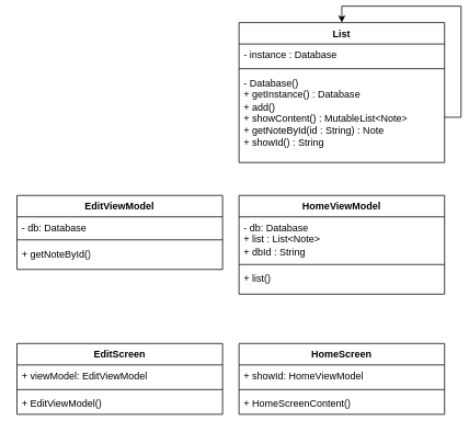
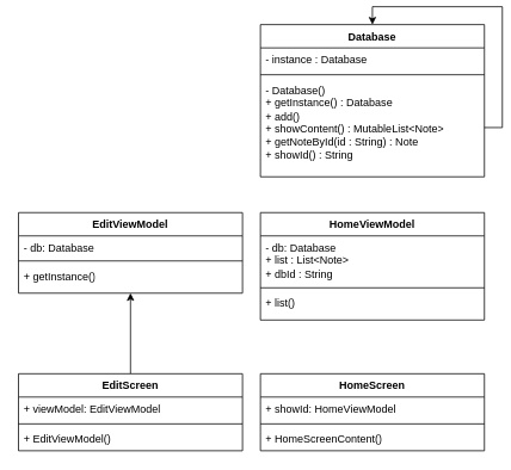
  <mxCell id="0" />
  <mxCell id="1" parent="0" />
- <mxCell id="2" value="List" style="swimlane;fontStyle=1;align=center;verticalAlign=top;childLayout=stackLayout;horizontal=1;startSize=26;horizontalStack=0;resizeParent=1;resizeParentMax=0;resizeLast=0;collapsible=1;marginBottom=0;whiteSpace=wrap;html=1;" vertex="1" parent="1"><mxGeometry x="290" y="20" width="250" height="170" as="geometry" /></mxCell>
+ <mxCell id="2" value="Database" style="swimlane;fontStyle=1;align=center;verticalAlign=top;childLayout=stackLayout;horizontal=1;startSize=26;horizontalStack=0;resizeParent=1;resizeParentMax=0;resizeLast=0;collapsible=1;marginBottom=0;whiteSpace=wrap;html=1;" vertex="1" parent="1"><mxGeometry x="290" y="20" width="250" height="170" as="geometry" /></mxCell>
  <mxCell id="3" value="- instance : Database" style="text;strokeColor=none;fillColor=none;align=left;verticalAlign=top;spacingLeft=4;spacingRight=4;overflow=hidden;rotatable=0;points=[[0,0.5],[1,0.5]];portConstraint=eastwest;whiteSpace=wrap;html=1;" vertex="1" parent="2"><mxGeometry y="26" width="250" height="26" as="geometry" /></mxCell>
  <mxCell id="4" value="" style="line;strokeWidth=1;fillColor=none;align=left;verticalAlign=middle;spacingTop=-1;spacingLeft=3;spacingRight=3;rotatable=0;labelPosition=right;points=[];portConstraint=eastwest;strokeColor=inherit;" vertex="1" parent="2"><mxGeometry y="52" width="250" height="8" as="geometry" /></mxCell>
  <mxCell id="5" style="edgeStyle=orthogonalEdgeStyle;rounded=0;orthogonalLoop=1;jettySize=auto;html=1;entryX=0.5;entryY=0;entryDx=0;entryDy=0;" edge="1" parent="2" source="6" target="2"><mxGeometry relative="1" as="geometry"><Array as="points"><mxPoint x="270" y="115" /><mxPoint x="270" y="-20" /><mxPoint x="125" y="-20" /></Array></mxGeometry></mxCell>
  <mxCell id="6" value="- Database()&lt;br&gt;+ getInstance() : Database&lt;br&gt;+ add()&lt;br&gt;+ showContent() : MutableList&amp;lt;Note&amp;gt;&lt;br&gt;+ getNoteById(id : String) : Note&lt;br&gt;+ showId() : String" style="text;strokeColor=none;fillColor=none;align=left;verticalAlign=top;spacingLeft=4;spacingRight=4;overflow=hidden;rotatable=0;points=[[0,0.5],[1,0.5]];portConstraint=eastwest;whiteSpace=wrap;html=1;" vertex="1" parent="2"><mxGeometry y="60" width="250" height="110" as="geometry" /></mxCell>
  <mxCell id="7" value="HomeViewModel" style="swimlane;fontStyle=1;align=center;verticalAlign=top;childLayout=stackLayout;horizontal=1;startSize=26;horizontalStack=0;resizeParent=1;resizeParentMax=0;resizeLast=0;collapsible=1;marginBottom=0;whiteSpace=wrap;html=1;" vertex="1" parent="1"><mxGeometry x="290" y="230" width="250" height="120" as="geometry" /></mxCell>
  <mxCell id="8" value="- db: Database&lt;br&gt;+ list : List&amp;lt;Note&amp;gt;&lt;br&gt;+ dbId : String" style="text;strokeColor=none;fillColor=none;align=left;verticalAlign=top;spacingLeft=4;spacingRight=4;overflow=hidden;rotatable=0;points=[[0,0.5],[1,0.5]];portConstraint=eastwest;whiteSpace=wrap;html=1;" vertex="1" parent="7"><mxGeometry y="26" width="250" height="54" as="geometry" /></mxCell>
  <mxCell id="9" value="" style="line;strokeWidth=1;fillColor=none;align=left;verticalAlign=middle;spacingTop=-1;spacingLeft=3;spacingRight=3;rotatable=0;labelPosition=right;points=[];portConstraint=eastwest;strokeColor=inherit;" vertex="1" parent="7"><mxGeometry y="80" width="250" height="8" as="geometry" /></mxCell>
  <mxCell id="10" value="+ list()" style="text;strokeColor=none;fillColor=none;align=left;verticalAlign=top;spacingLeft=4;spacingRight=4;overflow=hidden;rotatable=0;points=[[0,0.5],[1,0.5]];portConstraint=eastwest;whiteSpace=wrap;html=1;" vertex="1" parent="7"><mxGeometry y="88" width="250" height="32" as="geometry" /></mxCell>
  <mxCell id="11" value="HomeScreen" style="swimlane;fontStyle=1;align=center;verticalAlign=top;childLayout=stackLayout;horizontal=1;startSize=26;horizontalStack=0;resizeParent=1;resizeParentMax=0;resizeLast=0;collapsible=1;marginBottom=0;whiteSpace=wrap;html=1;" vertex="1" parent="1"><mxGeometry x="290" y="410" width="250" height="86" as="geometry" /></mxCell>
  <mxCell id="12" value="+ showId: HomeViewModel" style="text;strokeColor=none;fillColor=none;align=left;verticalAlign=top;spacingLeft=4;spacingRight=4;overflow=hidden;rotatable=0;points=[[0,0.5],[1,0.5]];portConstraint=eastwest;whiteSpace=wrap;html=1;" vertex="1" parent="11"><mxGeometry y="26" width="250" height="26" as="geometry" /></mxCell>
  <mxCell id="13" value="" style="line;strokeWidth=1;fillColor=none;align=left;verticalAlign=middle;spacingTop=-1;spacingLeft=3;spacingRight=3;rotatable=0;labelPosition=right;points=[];portConstraint=eastwest;strokeColor=inherit;" vertex="1" parent="11"><mxGeometry y="52" width="250" height="8" as="geometry" /></mxCell>
  <mxCell id="14" value="+ HomeScreenContent()" style="text;strokeColor=none;fillColor=none;align=left;verticalAlign=top;spacingLeft=4;spacingRight=4;overflow=hidden;rotatable=0;points=[[0,0.5],[1,0.5]];portConstraint=eastwest;whiteSpace=wrap;html=1;" vertex="1" parent="11"><mxGeometry y="60" width="250" height="26" as="geometry" /></mxCell>
  <mxCell id="15" value="EditViewModel" style="swimlane;fontStyle=1;align=center;verticalAlign=top;childLayout=stackLayout;horizontal=1;startSize=26;horizontalStack=0;resizeParent=1;resizeParentMax=0;resizeLast=0;collapsible=1;marginBottom=0;whiteSpace=wrap;html=1;" vertex="1" parent="1"><mxGeometry x="20" y="230" width="250" height="90" as="geometry" /></mxCell>
  <mxCell id="16" value="- db: Database" style="text;strokeColor=none;fillColor=none;align=left;verticalAlign=top;spacingLeft=4;spacingRight=4;overflow=hidden;rotatable=0;points=[[0,0.5],[1,0.5]];portConstraint=eastwest;whiteSpace=wrap;html=1;" vertex="1" parent="15"><mxGeometry y="26" width="250" height="24" as="geometry" /></mxCell>
  <mxCell id="17" value="" style="line;strokeWidth=1;fillColor=none;align=left;verticalAlign=middle;spacingTop=-1;spacingLeft=3;spacingRight=3;rotatable=0;labelPosition=right;points=[];portConstraint=eastwest;strokeColor=inherit;" vertex="1" parent="15"><mxGeometry y="50" width="250" height="8" as="geometry" /></mxCell>
- <mxCell id="18" value="+ getNoteById()" style="text;strokeColor=none;fillColor=none;align=left;verticalAlign=top;spacingLeft=4;spacingRight=4;overflow=hidden;rotatable=0;points=[[0,0.5],[1,0.5]];portConstraint=eastwest;whiteSpace=wrap;html=1;" vertex="1" parent="15"><mxGeometry y="58" width="250" height="32" as="geometry" /></mxCell>
+ <mxCell id="18" value="+ getInstance()" style="text;strokeColor=none;fillColor=none;align=left;verticalAlign=top;spacingLeft=4;spacingRight=4;overflow=hidden;rotatable=0;points=[[0,0.5],[1,0.5]];portConstraint=eastwest;whiteSpace=wrap;html=1;" vertex="1" parent="15"><mxGeometry y="58" width="250" height="32" as="geometry" /></mxCell>
+ <mxCell id="19" style="edgeStyle=orthogonalEdgeStyle;rounded=0;orthogonalLoop=1;jettySize=auto;html=1;" edge="1" parent="1" source="20" target="15"><mxGeometry relative="1" as="geometry" /></mxCell>
  <mxCell id="20" value="EditScreen" style="swimlane;fontStyle=1;align=center;verticalAlign=top;childLayout=stackLayout;horizontal=1;startSize=26;horizontalStack=0;resizeParent=1;resizeParentMax=0;resizeLast=0;collapsible=1;marginBottom=0;whiteSpace=wrap;html=1;" vertex="1" parent="1"><mxGeometry x="20" y="410" width="250" height="86" as="geometry" /></mxCell>
  <mxCell id="21" value="+ viewModel: EditViewModel" style="text;strokeColor=none;fillColor=none;align=left;verticalAlign=top;spacingLeft=4;spacingRight=4;overflow=hidden;rotatable=0;points=[[0,0.5],[1,0.5]];portConstraint=eastwest;whiteSpace=wrap;html=1;" vertex="1" parent="20"><mxGeometry y="26" width="250" height="26" as="geometry" /></mxCell>
  <mxCell id="22" value="" style="line;strokeWidth=1;fillColor=none;align=left;verticalAlign=middle;spacingTop=-1;spacingLeft=3;spacingRight=3;rotatable=0;labelPosition=right;points=[];portConstraint=eastwest;strokeColor=inherit;" vertex="1" parent="20"><mxGeometry y="52" width="250" height="8" as="geometry" /></mxCell>
  <mxCell id="23" value="+ EditViewModel()" style="text;strokeColor=none;fillColor=none;align=left;verticalAlign=top;spacingLeft=4;spacingRight=4;overflow=hidden;rotatable=0;points=[[0,0.5],[1,0.5]];portConstraint=eastwest;whiteSpace=wrap;html=1;" vertex="1" parent="20"><mxGeometry y="60" width="250" height="26" as="geometry" /></mxCell>
